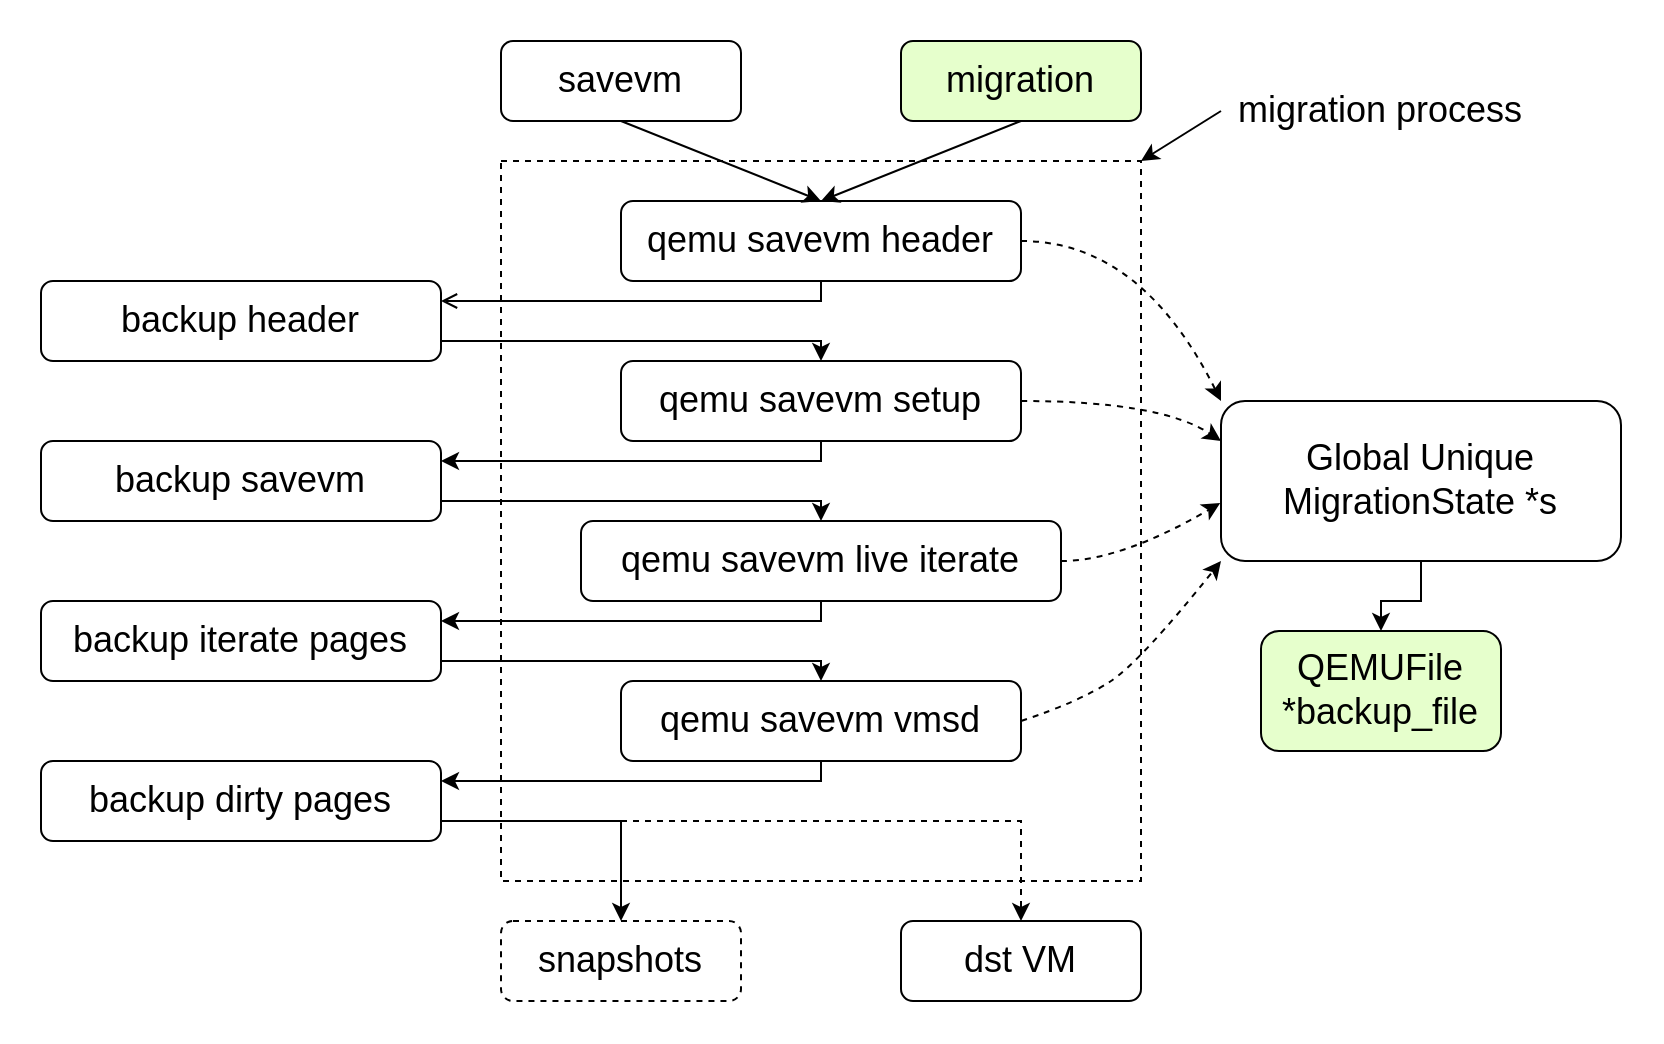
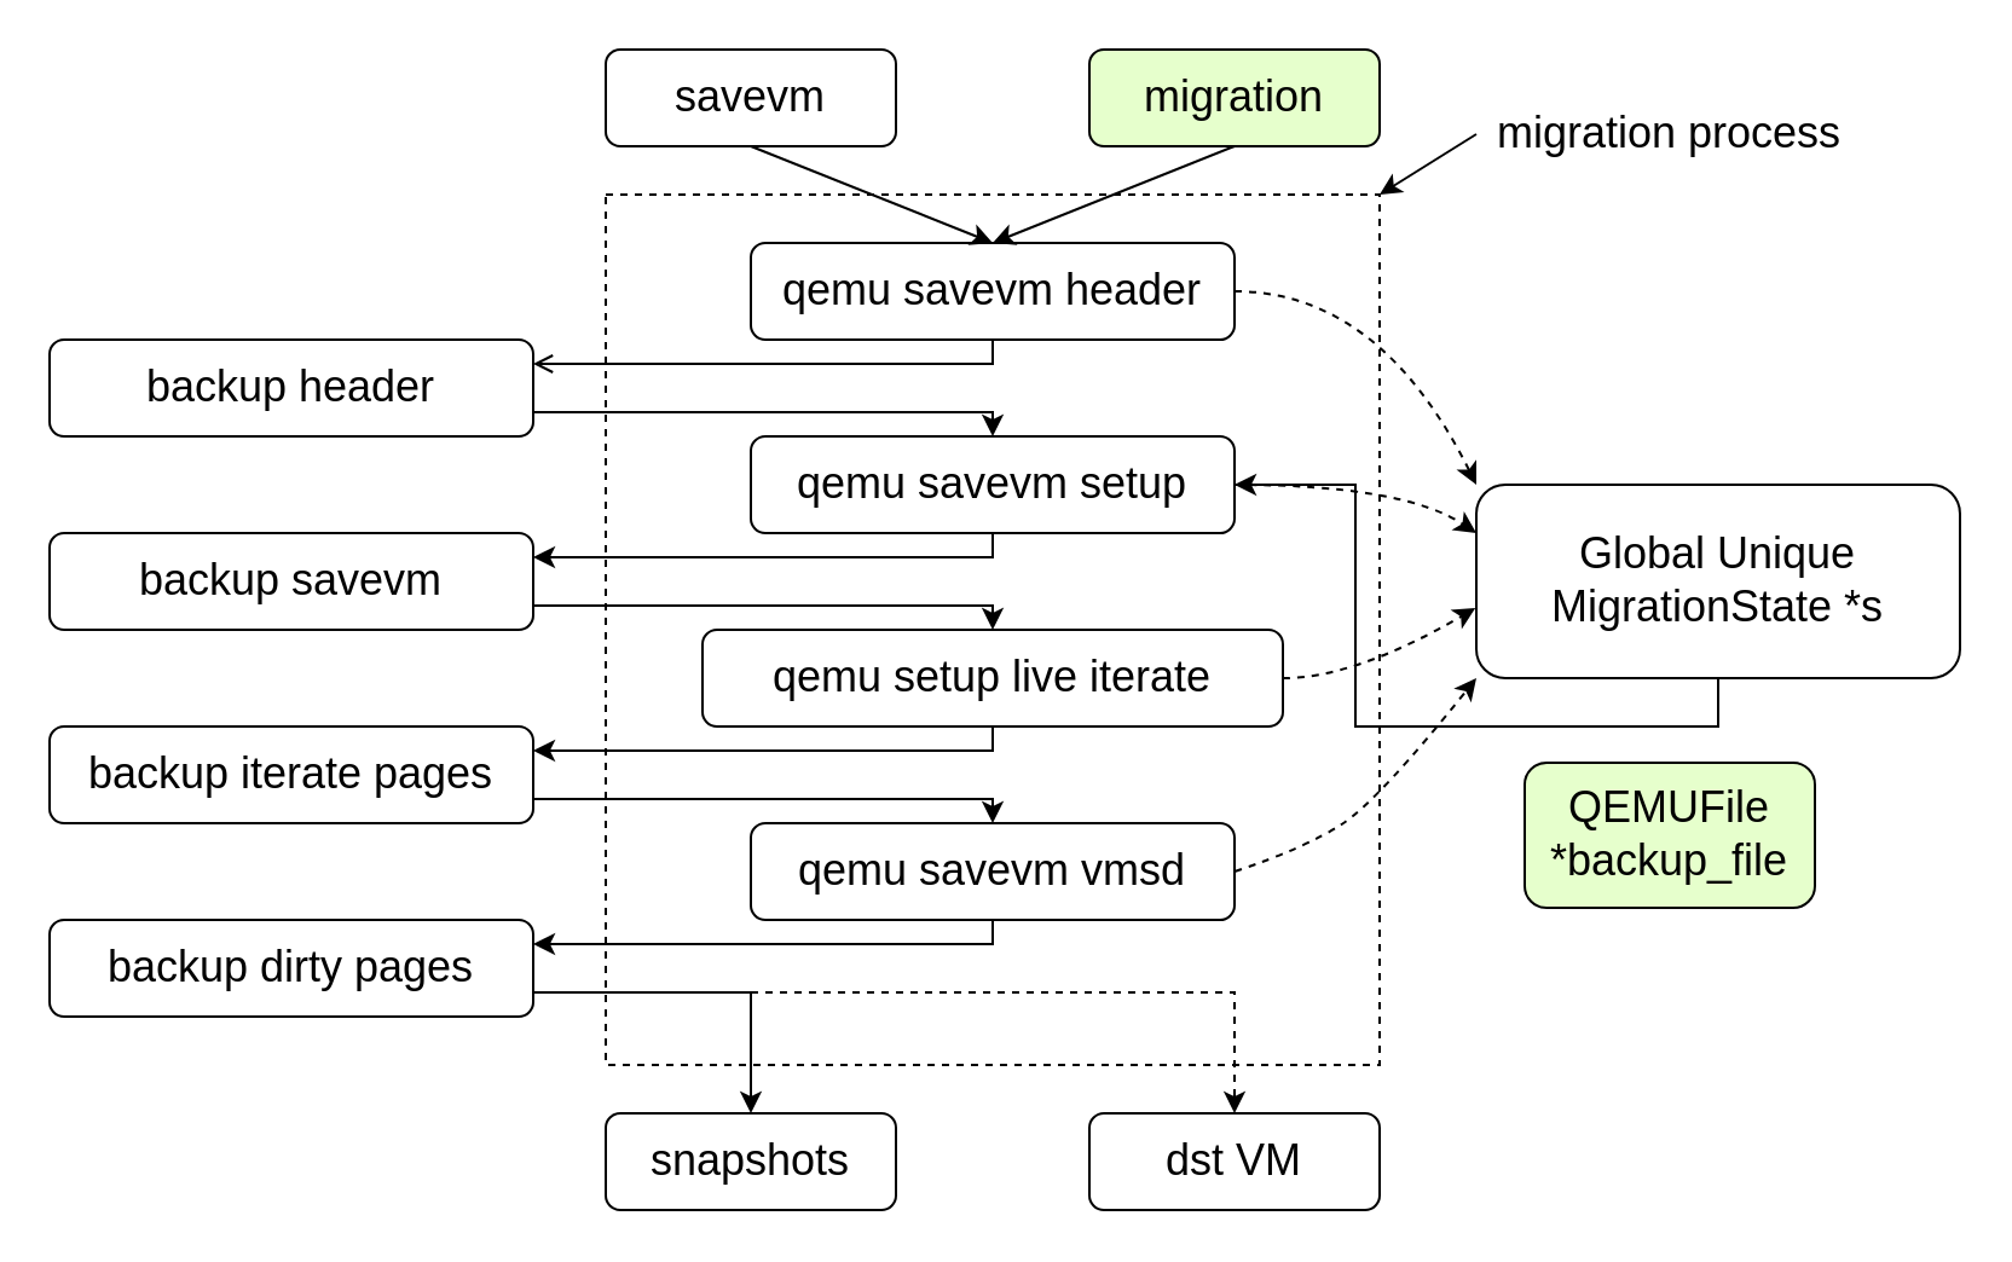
  <mxCell id="0" />
  <mxCell id="1" parent="0" />
  <mxCell id="2" value="" style="rounded=0;whiteSpace=wrap;html=1;fontSize=18;fontColor=#FF0000;dashed=1;fillColor=none;" parent="1" vertex="1"><mxGeometry x="250" y="80" width="320" height="360" as="geometry" /></mxCell>
  <mxCell id="3" value="&lt;font style=&quot;font-size: 18px;&quot;&gt;savevm&lt;/font&gt;" style="rounded=1;whiteSpace=wrap;html=1;" parent="1" vertex="1"><mxGeometry x="250" y="20" width="120" height="40" as="geometry" /></mxCell>
  <mxCell id="4" value="migration" style="rounded=1;whiteSpace=wrap;html=1;fontSize=18;fillColor=#e6ffcc;" parent="1" vertex="1"><mxGeometry x="450" y="20" width="120" height="40" as="geometry" /></mxCell>
  <mxCell id="5" style="edgeStyle=orthogonalEdgeStyle;rounded=0;orthogonalLoop=1;jettySize=auto;html=1;exitX=0.5;exitY=1;exitDx=0;exitDy=0;entryX=1;entryY=0.25;entryDx=0;entryDy=0;fontSize=18;endArrow=open;" parent="1" source="6" target="24" edge="1"><mxGeometry relative="1" as="geometry"><Array as="points"><mxPoint x="410" y="150" /></Array></mxGeometry></mxCell>
  <mxCell id="6" value="qemu savevm header" style="rounded=1;whiteSpace=wrap;html=1;fontSize=18;" parent="1" vertex="1"><mxGeometry x="310" y="100" width="200" height="40" as="geometry" /></mxCell>
- <mxCell id="7" style="edgeStyle=orthogonalEdgeStyle;rounded=0;orthogonalLoop=1;jettySize=auto;html=1;exitX=0.5;exitY=1;exitDx=0;exitDy=0;entryX=0.5;entryY=0;entryDx=0;entryDy=0;fontSize=18;" parent="1" source="8" target="22" edge="1"><mxGeometry relative="1" as="geometry" /></mxCell>
+ <mxCell id="7" style="edgeStyle=orthogonalEdgeStyle;rounded=0;orthogonalLoop=1;jettySize=auto;html=1;exitX=0.5;exitY=1;exitDx=0;exitDy=0;fontSize=18;" parent="1" source="8" target="9" edge="1"><mxGeometry relative="1" as="geometry" /></mxCell>
  <mxCell id="8" value="Global Unique MigrationState *s" style="rounded=1;whiteSpace=wrap;html=1;fontSize=18;" parent="1" vertex="1"><mxGeometry x="610" y="200" width="200" height="80" as="geometry" /></mxCell>
  <mxCell id="9" value="qemu savevm setup" style="rounded=1;whiteSpace=wrap;html=1;fontSize=18;" parent="1" vertex="1"><mxGeometry x="310" y="180" width="200" height="40" as="geometry" /></mxCell>
- <mxCell id="10" value="qemu savevm live iterate" style="rounded=1;whiteSpace=wrap;html=1;fontSize=18;" parent="1" vertex="1"><mxGeometry x="290" y="260" width="240" height="40" as="geometry" /></mxCell>
+ <mxCell id="10" value="qemu setup live iterate" style="rounded=1;whiteSpace=wrap;html=1;fontSize=18;" parent="1" vertex="1"><mxGeometry x="290" y="260" width="240" height="40" as="geometry" /></mxCell>
  <mxCell id="11" value="qemu savevm vmsd" style="rounded=1;whiteSpace=wrap;html=1;fontSize=18;" parent="1" vertex="1"><mxGeometry x="310" y="340" width="200" height="40" as="geometry" /></mxCell>
  <mxCell id="12" value="" style="endArrow=classic;html=1;rounded=0;fontSize=18;entryX=0.5;entryY=0;entryDx=0;entryDy=0;" parent="1" target="6" edge="1"><mxGeometry width="50" height="50" relative="1" as="geometry"><mxPoint x="310" y="60" as="sourcePoint" /><mxPoint x="360" y="10" as="targetPoint" /></mxGeometry></mxCell>
  <mxCell id="13" value="" style="endArrow=classic;html=1;rounded=0;fontSize=18;entryX=0.5;entryY=0;entryDx=0;entryDy=0;" parent="1" target="6" edge="1"><mxGeometry width="50" height="50" relative="1" as="geometry"><mxPoint x="510" y="60" as="sourcePoint" /><mxPoint x="520" y="70" as="targetPoint" /></mxGeometry></mxCell>
- <mxCell id="14" value="snapshots" style="rounded=1;whiteSpace=wrap;html=1;fontSize=18;dashed=1;" parent="1" vertex="1"><mxGeometry x="250" y="460" width="120" height="40" as="geometry" /></mxCell>
+ <mxCell id="14" value="snapshots" style="rounded=1;whiteSpace=wrap;html=1;fontSize=18;" parent="1" vertex="1"><mxGeometry x="250" y="460" width="120" height="40" as="geometry" /></mxCell>
  <mxCell id="15" value="dst VM" style="rounded=1;whiteSpace=wrap;html=1;fontSize=18;" parent="1" vertex="1"><mxGeometry x="450" y="460" width="120" height="40" as="geometry" /></mxCell>
  <mxCell id="16" value="" style="curved=1;endArrow=classic;html=1;rounded=0;fontSize=18;entryX=0;entryY=0.25;entryDx=0;entryDy=0;dashed=1;" parent="1" target="8" edge="1"><mxGeometry width="50" height="50" relative="1" as="geometry"><mxPoint x="510" y="200" as="sourcePoint" /><mxPoint x="560" y="150" as="targetPoint" /><Array as="points"><mxPoint x="580" y="200" /></Array></mxGeometry></mxCell>
  <mxCell id="17" value="" style="curved=1;endArrow=classic;html=1;rounded=0;fontSize=18;entryX=-0.002;entryY=0.638;entryDx=0;entryDy=0;entryPerimeter=0;dashed=1;" parent="1" target="8" edge="1"><mxGeometry width="50" height="50" relative="1" as="geometry"><mxPoint x="530" y="280" as="sourcePoint" /><mxPoint x="580" y="230" as="targetPoint" /><Array as="points"><mxPoint x="560" y="280" /></Array></mxGeometry></mxCell>
  <mxCell id="18" value="" style="curved=1;endArrow=classic;html=1;rounded=0;fontSize=18;entryX=0;entryY=1;entryDx=0;entryDy=0;dashed=1;" parent="1" target="8" edge="1"><mxGeometry width="50" height="50" relative="1" as="geometry"><mxPoint x="510" y="360" as="sourcePoint" /><mxPoint x="560" y="310" as="targetPoint" /><Array as="points"><mxPoint x="540" y="350" /><mxPoint x="570" y="330" /></Array></mxGeometry></mxCell>
  <mxCell id="19" value="" style="curved=1;endArrow=classic;html=1;rounded=0;fontSize=18;entryX=0;entryY=0;entryDx=0;entryDy=0;dashed=1;" parent="1" target="8" edge="1"><mxGeometry width="50" height="50" relative="1" as="geometry"><mxPoint x="510" y="120" as="sourcePoint" /><mxPoint x="560" y="70" as="targetPoint" /><Array as="points"><mxPoint x="570" y="120" /></Array></mxGeometry></mxCell>
  <mxCell id="20" value="&lt;font color=&quot;#000000&quot;&gt;migration process&lt;/font&gt;" style="text;html=1;strokeColor=none;fillColor=none;align=center;verticalAlign=middle;whiteSpace=wrap;rounded=0;dashed=1;fontSize=18;fontColor=#FF0000;" parent="1" vertex="1"><mxGeometry x="610" y="40" width="160" height="30" as="geometry" /></mxCell>
  <mxCell id="21" value="" style="endArrow=classic;html=1;rounded=0;fontSize=18;fontColor=#000000;entryX=1;entryY=0;entryDx=0;entryDy=0;exitX=0;exitY=0.5;exitDx=0;exitDy=0;" parent="1" source="20" target="2" edge="1"><mxGeometry width="50" height="50" relative="1" as="geometry"><mxPoint x="610" y="70" as="sourcePoint" /><mxPoint x="660" y="20" as="targetPoint" /></mxGeometry></mxCell>
  <mxCell id="22" value="&lt;font style=&quot;font-size: 18px;&quot;&gt;QEMUFile *backup_file&lt;/font&gt;" style="rounded=1;whiteSpace=wrap;html=1;fillColor=#E6FFCC;" parent="1" vertex="1"><mxGeometry x="630" y="315" width="120" height="60" as="geometry" /></mxCell>
  <mxCell id="23" style="edgeStyle=orthogonalEdgeStyle;rounded=0;orthogonalLoop=1;jettySize=auto;html=1;exitX=1;exitY=0.75;exitDx=0;exitDy=0;entryX=0.5;entryY=0;entryDx=0;entryDy=0;fontSize=18;" parent="1" edge="1"><mxGeometry relative="1" as="geometry"><mxPoint x="220" y="170" as="sourcePoint" /><mxPoint x="410" y="180" as="targetPoint" /><Array as="points"><mxPoint x="410" y="170" /></Array></mxGeometry></mxCell>
  <mxCell id="24" value="backup header" style="rounded=1;whiteSpace=wrap;html=1;fontSize=18;" parent="1" vertex="1"><mxGeometry x="20" y="140" width="200" height="40" as="geometry" /></mxCell>
  <mxCell id="25" value="backup savevm" style="rounded=1;whiteSpace=wrap;html=1;fontSize=18;" parent="1" vertex="1"><mxGeometry x="20" y="220" width="200" height="40" as="geometry" /></mxCell>
  <mxCell id="26" style="edgeStyle=orthogonalEdgeStyle;rounded=0;orthogonalLoop=1;jettySize=auto;html=1;exitX=0.5;exitY=1;exitDx=0;exitDy=0;entryX=1;entryY=0.25;entryDx=0;entryDy=0;fontSize=18;" parent="1" edge="1"><mxGeometry relative="1" as="geometry"><mxPoint x="410" y="220" as="sourcePoint" /><mxPoint x="220" y="230" as="targetPoint" /><Array as="points"><mxPoint x="410" y="230" /></Array></mxGeometry></mxCell>
  <mxCell id="27" style="edgeStyle=orthogonalEdgeStyle;rounded=0;orthogonalLoop=1;jettySize=auto;html=1;exitX=1;exitY=0.75;exitDx=0;exitDy=0;entryX=0.5;entryY=0;entryDx=0;entryDy=0;fontSize=18;" parent="1" edge="1"><mxGeometry relative="1" as="geometry"><mxPoint x="220" y="250" as="sourcePoint" /><mxPoint x="410" y="260" as="targetPoint" /><Array as="points"><mxPoint x="410" y="250" /></Array></mxGeometry></mxCell>
  <mxCell id="28" value="backup iterate pages" style="rounded=1;whiteSpace=wrap;html=1;fontSize=18;" parent="1" vertex="1"><mxGeometry x="20" y="300" width="200" height="40" as="geometry" /></mxCell>
  <mxCell id="29" style="edgeStyle=orthogonalEdgeStyle;rounded=0;orthogonalLoop=1;jettySize=auto;html=1;exitX=0.5;exitY=1;exitDx=0;exitDy=0;entryX=1;entryY=0.25;entryDx=0;entryDy=0;fontSize=18;" parent="1" edge="1"><mxGeometry relative="1" as="geometry"><mxPoint x="410" y="300" as="sourcePoint" /><mxPoint x="220" y="310" as="targetPoint" /><Array as="points"><mxPoint x="410" y="310" /></Array></mxGeometry></mxCell>
  <mxCell id="30" style="edgeStyle=orthogonalEdgeStyle;rounded=0;orthogonalLoop=1;jettySize=auto;html=1;exitX=1;exitY=0.75;exitDx=0;exitDy=0;entryX=0.5;entryY=0;entryDx=0;entryDy=0;fontSize=18;" parent="1" edge="1"><mxGeometry relative="1" as="geometry"><mxPoint x="220" y="330" as="sourcePoint" /><mxPoint x="410" y="340" as="targetPoint" /><Array as="points"><mxPoint x="410" y="330" /></Array></mxGeometry></mxCell>
  <mxCell id="31" style="edgeStyle=orthogonalEdgeStyle;rounded=0;orthogonalLoop=1;jettySize=auto;html=1;exitX=1;exitY=0.75;exitDx=0;exitDy=0;entryX=0.5;entryY=0;entryDx=0;entryDy=0;fontSize=18;" edge="1" parent="1" source="33" target="14"><mxGeometry relative="1" as="geometry" /></mxCell>
  <mxCell id="32" style="edgeStyle=orthogonalEdgeStyle;rounded=0;orthogonalLoop=1;jettySize=auto;html=1;exitX=1;exitY=0.75;exitDx=0;exitDy=0;entryX=0.5;entryY=0;entryDx=0;entryDy=0;fontSize=18;dashed=1;" edge="1" parent="1" source="33" target="15"><mxGeometry relative="1" as="geometry" /></mxCell>
  <mxCell id="33" value="backup dirty pages" style="rounded=1;whiteSpace=wrap;html=1;fontSize=18;" vertex="1" parent="1"><mxGeometry x="20" y="380" width="200" height="40" as="geometry" /></mxCell>
  <mxCell id="34" style="edgeStyle=orthogonalEdgeStyle;rounded=0;orthogonalLoop=1;jettySize=auto;html=1;exitX=0.5;exitY=1;exitDx=0;exitDy=0;entryX=1;entryY=0.25;entryDx=0;entryDy=0;fontSize=18;" edge="1" parent="1"><mxGeometry relative="1" as="geometry"><mxPoint x="410" y="380" as="sourcePoint" /><mxPoint x="220" y="390" as="targetPoint" /><Array as="points"><mxPoint x="410" y="390" /></Array></mxGeometry></mxCell>
